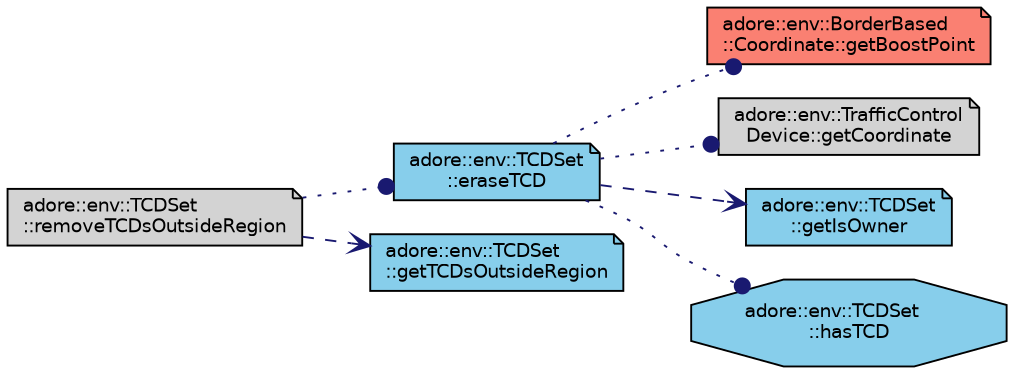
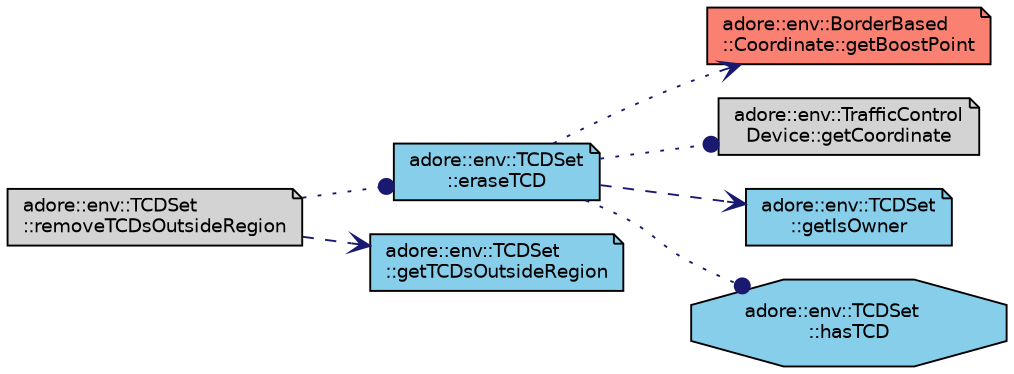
  digraph {
    rankdir=LR
    node [color=black fillcolor=skyblue fontname=Helvetica fontsize=10 shape=note style=filled]
    edge [arrowhead=dot color=midnightblue fontname=Helvetica fontsize=10 labelfontname=Helvetica labelfontsize=10 style=dotted]
    n1 [fillcolor=lightgrey fontcolor=black height=0.2 label="adore::env::TCDSet\l::removeTCDsOutsideRegion" width=0.4]
    n2 [height=0.2 label="adore::env::TCDSet\l::eraseTCD" width=0.4]
    n3 [height=0.2 label="adore::env::TCDSet\l::getTCDsOutsideRegion" width=0.4]
    n4 [fillcolor=salmon height=0.2 label="adore::env::BorderBased\l::Coordinate::getBoostPoint" width=0.4]
    n5 [fillcolor=lightgrey height=0.2 label="adore::env::TrafficControl\lDevice::getCoordinate" width=0.4]
    n6 [height=0.2 label="adore::env::TCDSet\l::getIsOwner" width=0.4]
    n7 [height=0.2 label="adore::env::TCDSet\l::hasTCD" shape=octagon width=0.4]
    n1 -> n2
    n1 -> n3 [arrowhead=vee style=dashed]
-   n2 -> n4
+   n2 -> n4 [arrowhead=vee]
    n2 -> n5
    n2 -> n6 [arrowhead=vee style=dashed]
    n2 -> n7
  }
